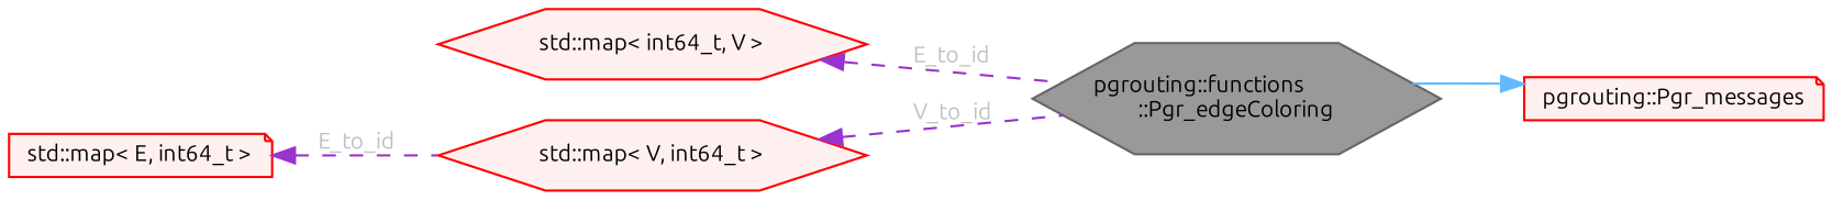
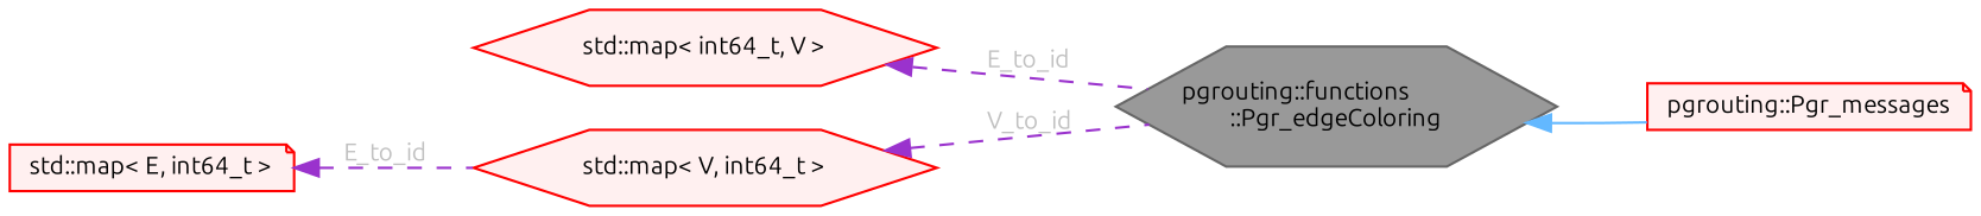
  digraph {
    fontname=Ubuntu
    rankdir=LR
    node [color=red fillcolor="#FFF0F0" fontname=Ubuntu fontsize=10 shape=hexagon style=filled]
    edge [color=darkorchid3 dir=back fontname=Ubuntu fontsize=10 labelfontname=Helvetica labelfontsize=10 style=dashed fontcolor=grey]
    n1 [color=gray40 fillcolor=grey60 fontcolor=black height=0.2 label="pgrouting::functions\l::Pgr_edgeColoring" width=0.4]
    n2 [height=0.2 label="pgrouting::Pgr_messages" shape=note width=0.4]
    n3 [height=0.2 label="std::map\< int64_t, V \>" width=0.4]
    n4 [height=0.2 label="std::map\< V, int64_t \>" width=0.4]
    n5 [height=0.2 label="std::map\< E, int64_t \>" shape=note width=0.4]
-   n2 -> n1 [color=steelblue1 style=solid fontcolor=""]
+   n1 -> n2 [color=steelblue1 style=solid fontcolor=""]
    n3 -> n1 [label=" E_to_id"]
    n4 -> n1 [label=" V_to_id"]
    n5 -> n4 [label=" E_to_id"]
  }
